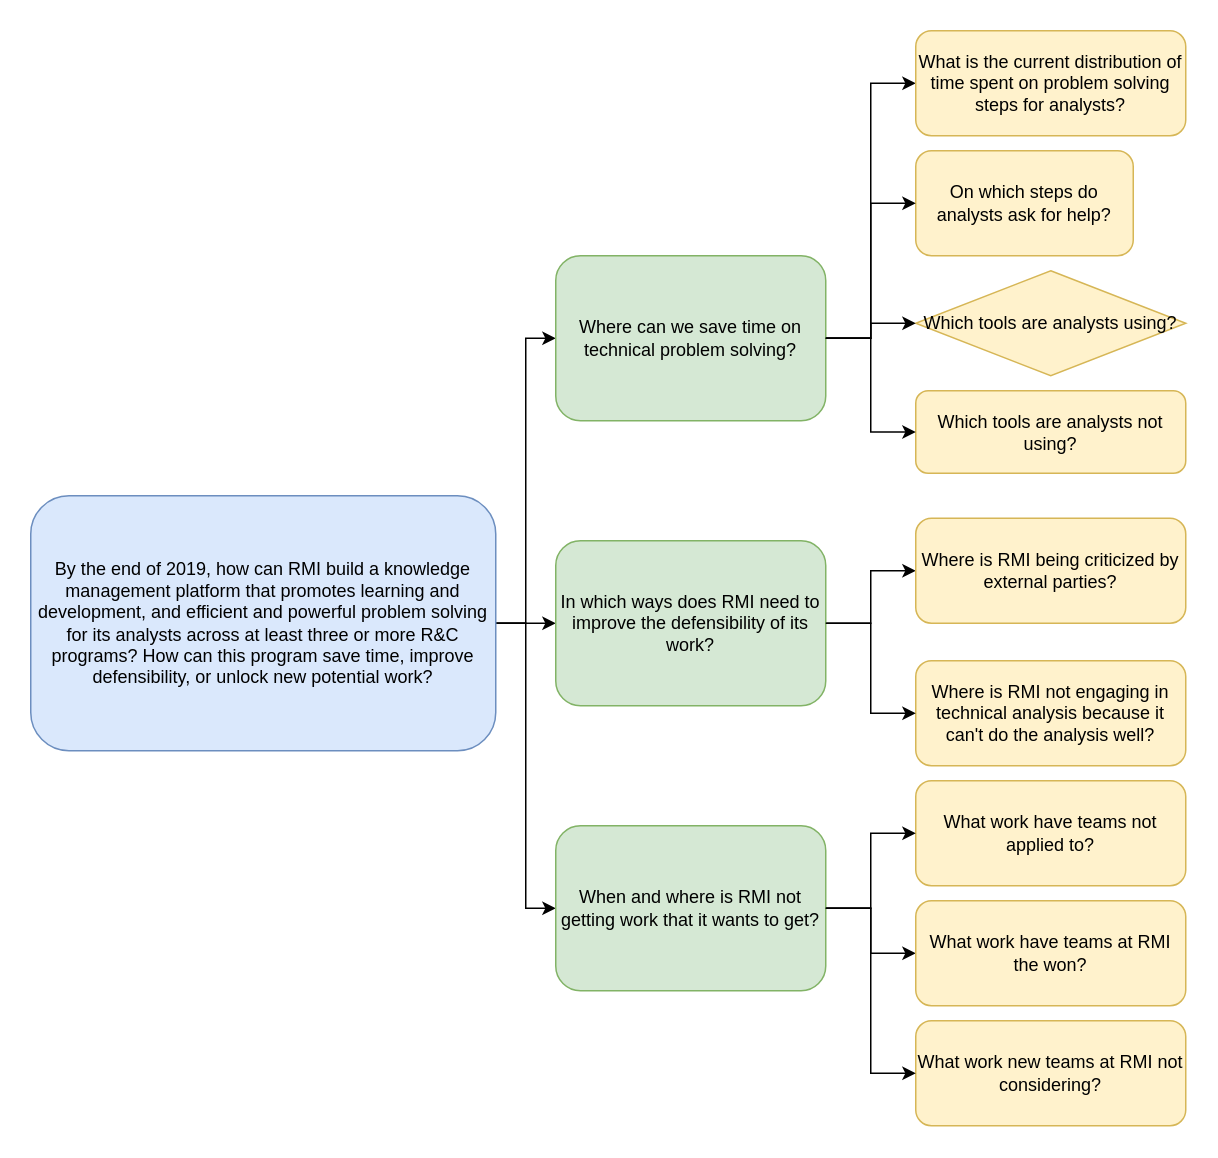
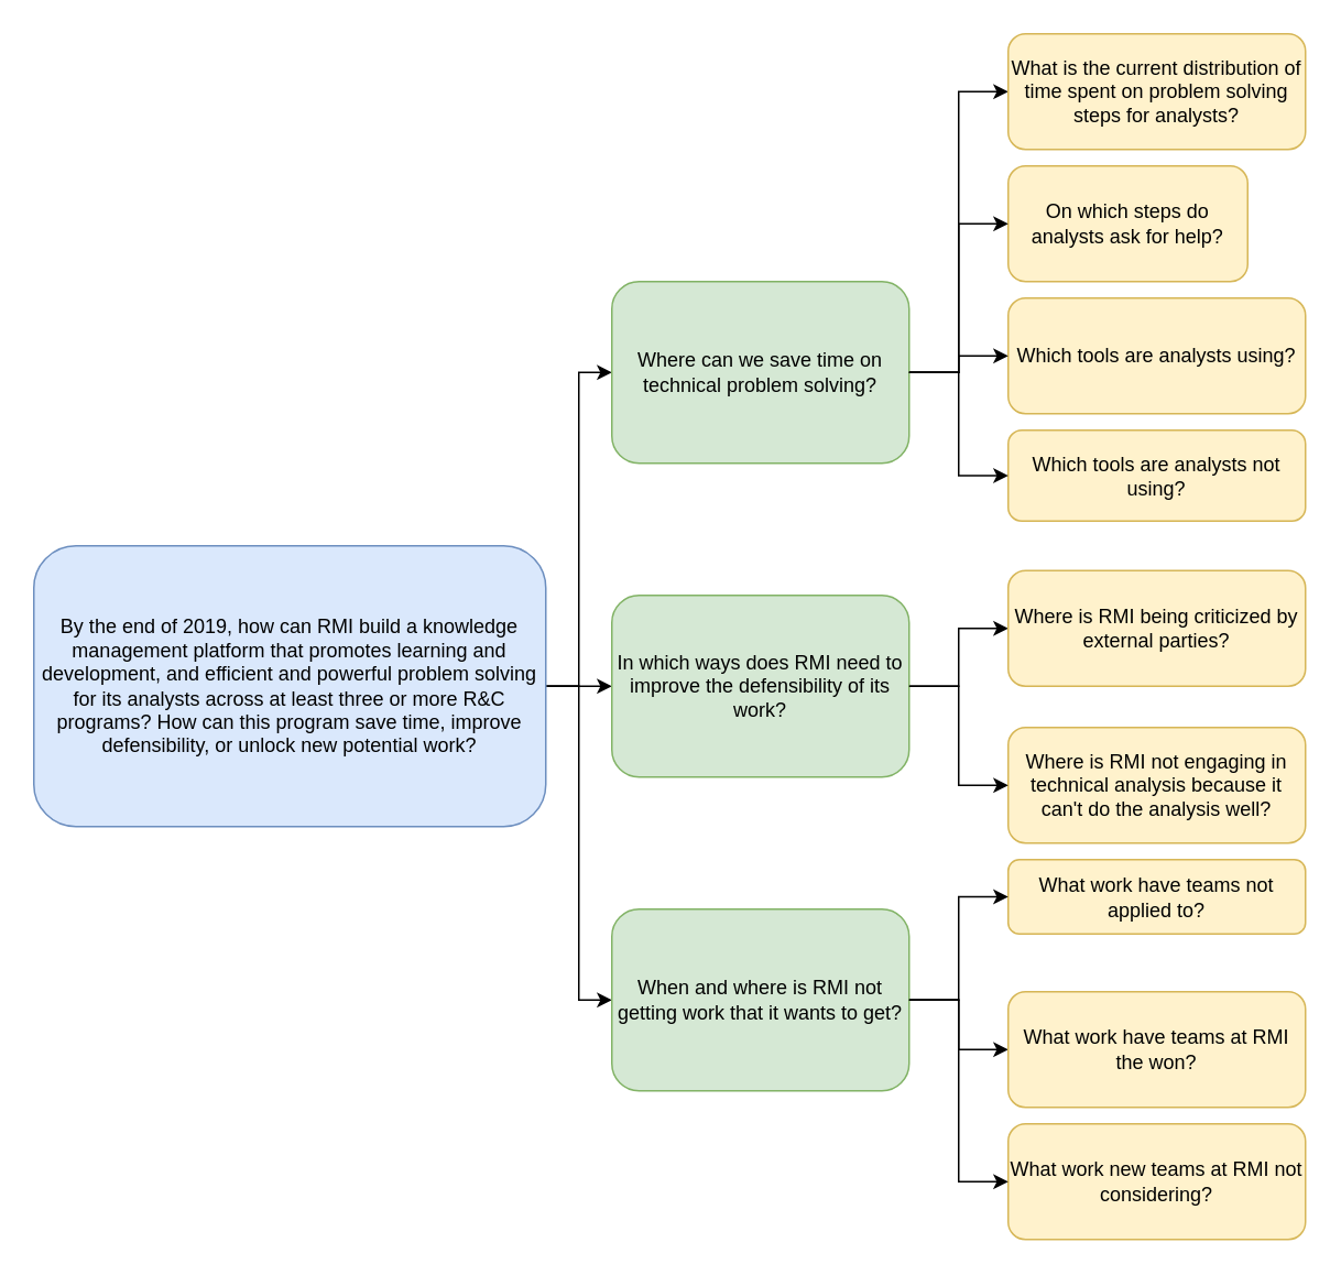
  <mxCell id="0" />
  <mxCell id="1" parent="0" />
  <mxCell id="2" value="" style="edgeStyle=orthogonalEdgeStyle;rounded=0;orthogonalLoop=1;jettySize=auto;html=1;" edge="1" parent="1" source="5" target="13"><mxGeometry relative="1" as="geometry" /></mxCell>
  <mxCell id="3" value="" style="edgeStyle=orthogonalEdgeStyle;rounded=0;orthogonalLoop=1;jettySize=auto;html=1;entryX=0;entryY=0.5;entryDx=0;entryDy=0;" edge="1" parent="1" source="5" target="7"><mxGeometry relative="1" as="geometry"><mxPoint x="360" y="220" as="targetPoint" /></mxGeometry></mxCell>
  <mxCell id="4" value="" style="edgeStyle=orthogonalEdgeStyle;rounded=0;orthogonalLoop=1;jettySize=auto;html=1;entryX=0;entryY=0.5;entryDx=0;entryDy=0;" edge="1" parent="1" source="5" target="15"><mxGeometry relative="1" as="geometry"><mxPoint x="175" y="580" as="targetPoint" /></mxGeometry></mxCell>
  <mxCell id="5" value="By the end of 2019, how can RMI build a knowledge management platform that promotes learning and development, and efficient and powerful problem solving for its analysts across at least three or more R&amp;amp;C programs? How can this program save time, improve defensibility, or unlock new potential work?" style="rounded=1;whiteSpace=wrap;html=1;fillColor=#dae8fc;strokeColor=#6c8ebf;" vertex="1" parent="1"><mxGeometry x="20" y="330" width="310" height="170" as="geometry" /></mxCell>
  <mxCell id="6" value="" style="edgeStyle=orthogonalEdgeStyle;rounded=0;orthogonalLoop=1;jettySize=auto;html=1;entryX=0;entryY=0.5;entryDx=0;entryDy=0;" edge="1" parent="1" source="7" target="8"><mxGeometry relative="1" as="geometry" /></mxCell>
  <mxCell id="7" value="Where can we save time on technical problem solving?" style="rounded=1;whiteSpace=wrap;html=1;fillColor=#d5e8d4;strokeColor=#82b366;" vertex="1" parent="1"><mxGeometry x="370" y="170" width="180" height="110" as="geometry" /></mxCell>
  <mxCell id="8" value="What is the current distribution of time spent on problem solving steps for analysts?" style="rounded=1;whiteSpace=wrap;html=1;fillColor=#fff2cc;strokeColor=#d6b656;" vertex="1" parent="1"><mxGeometry x="610" y="20" width="180" height="70" as="geometry" /></mxCell>
  <mxCell id="9" value="On which steps do analysts ask for help?" style="rounded=1;whiteSpace=wrap;html=1;fillColor=#fff2cc;strokeColor=#d6b656;" vertex="1" parent="1"><mxGeometry x="610" y="100" width="145" height="70" as="geometry" /></mxCell>
- <mxCell id="10" value="Which tools are analysts using?" style="rhombus;whiteSpace=wrap;html=1;fillColor=#fff2cc;strokeColor=#d6b656;" vertex="1" parent="1"><mxGeometry x="610" y="180" width="180" height="70" as="geometry" /></mxCell>
+ <mxCell id="10" value="Which tools are analysts using?" style="rounded=1;whiteSpace=wrap;html=1;fillColor=#fff2cc;strokeColor=#d6b656;" vertex="1" parent="1"><mxGeometry x="610" y="180" width="180" height="70" as="geometry" /></mxCell>
  <mxCell id="11" value="Which tools are analysts not using?" style="rounded=1;whiteSpace=wrap;html=1;fillColor=#fff2cc;strokeColor=#d6b656;" vertex="1" parent="1"><mxGeometry x="610" y="260" width="180" height="55" as="geometry" /></mxCell>
  <mxCell id="12" value="" style="edgeStyle=orthogonalEdgeStyle;rounded=0;orthogonalLoop=1;jettySize=auto;html=1;" edge="1" parent="1" source="13" target="16"><mxGeometry relative="1" as="geometry" /></mxCell>
  <mxCell id="13" value="In which ways does RMI need to improve the defensibility of its work?" style="rounded=1;whiteSpace=wrap;html=1;fillColor=#d5e8d4;strokeColor=#82b366;" vertex="1" parent="1"><mxGeometry x="370" y="360" width="180" height="110" as="geometry" /></mxCell>
  <mxCell id="14" value="" style="edgeStyle=orthogonalEdgeStyle;rounded=0;orthogonalLoop=1;jettySize=auto;html=1;" edge="1" parent="1" source="15" target="19"><mxGeometry relative="1" as="geometry" /></mxCell>
  <mxCell id="15" value="When and where is RMI not getting work that it wants to get?" style="rounded=1;whiteSpace=wrap;html=1;fillColor=#d5e8d4;strokeColor=#82b366;" vertex="1" parent="1"><mxGeometry x="370" y="550" width="180" height="110" as="geometry" /></mxCell>
  <mxCell id="16" value="Where is RMI being criticized by external parties?" style="rounded=1;whiteSpace=wrap;html=1;fillColor=#fff2cc;strokeColor=#d6b656;" vertex="1" parent="1"><mxGeometry x="610" y="345" width="180" height="70" as="geometry" /></mxCell>
  <mxCell id="17" value="Where is RMI not engaging in technical analysis because it can't do the analysis well?" style="rounded=1;whiteSpace=wrap;html=1;fillColor=#fff2cc;strokeColor=#d6b656;" vertex="1" parent="1"><mxGeometry x="610" y="440" width="180" height="70" as="geometry" /></mxCell>
- <mxCell id="18" value="What work have teams not applied to?" style="rounded=1;whiteSpace=wrap;html=1;fillColor=#fff2cc;strokeColor=#d6b656;" vertex="1" parent="1"><mxGeometry x="610" y="520" width="180" height="70" as="geometry" /></mxCell>
+ <mxCell id="18" value="What work have teams not applied to?" style="rounded=1;whiteSpace=wrap;html=1;fillColor=#fff2cc;strokeColor=#d6b656;" vertex="1" parent="1"><mxGeometry x="610" y="520" width="180" height="45" as="geometry" /></mxCell>
  <mxCell id="19" value="What work have teams at RMI the won?" style="rounded=1;whiteSpace=wrap;html=1;fillColor=#fff2cc;strokeColor=#d6b656;" vertex="1" parent="1"><mxGeometry x="610" y="600" width="180" height="70" as="geometry" /></mxCell>
  <mxCell id="20" value="What work new teams at RMI not considering?" style="rounded=1;whiteSpace=wrap;html=1;fillColor=#fff2cc;strokeColor=#d6b656;" vertex="1" parent="1"><mxGeometry x="610" y="680" width="180" height="70" as="geometry" /></mxCell>
  <mxCell id="21" value="" style="edgeStyle=orthogonalEdgeStyle;rounded=0;orthogonalLoop=1;jettySize=auto;html=1;entryX=0;entryY=0.5;entryDx=0;entryDy=0;exitX=1;exitY=0.5;exitDx=0;exitDy=0;" edge="1" parent="1" source="7" target="9"><mxGeometry relative="1" as="geometry"><mxPoint x="560" y="234.667" as="sourcePoint" /><mxPoint x="620" y="64.667" as="targetPoint" /></mxGeometry></mxCell>
  <mxCell id="22" value="" style="edgeStyle=orthogonalEdgeStyle;rounded=0;orthogonalLoop=1;jettySize=auto;html=1;entryX=0;entryY=0.5;entryDx=0;entryDy=0;exitX=1;exitY=0.5;exitDx=0;exitDy=0;" edge="1" parent="1" source="7" target="10"><mxGeometry relative="1" as="geometry"><mxPoint x="570" y="244.667" as="sourcePoint" /><mxPoint x="630" y="74.667" as="targetPoint" /></mxGeometry></mxCell>
  <mxCell id="23" value="" style="edgeStyle=orthogonalEdgeStyle;rounded=0;orthogonalLoop=1;jettySize=auto;html=1;entryX=0;entryY=0.5;entryDx=0;entryDy=0;exitX=1;exitY=0.5;exitDx=0;exitDy=0;" edge="1" parent="1" source="7" target="11"><mxGeometry relative="1" as="geometry"><mxPoint x="580" y="254.667" as="sourcePoint" /><mxPoint x="640" y="84.667" as="targetPoint" /></mxGeometry></mxCell>
  <mxCell id="24" value="" style="edgeStyle=orthogonalEdgeStyle;rounded=0;orthogonalLoop=1;jettySize=auto;html=1;entryX=0;entryY=0.5;entryDx=0;entryDy=0;exitX=1;exitY=0.5;exitDx=0;exitDy=0;" edge="1" parent="1" source="13" target="17"><mxGeometry relative="1" as="geometry"><mxPoint x="560" y="424.667" as="sourcePoint" /><mxPoint x="620" y="404.667" as="targetPoint" /></mxGeometry></mxCell>
  <mxCell id="25" value="" style="edgeStyle=orthogonalEdgeStyle;rounded=0;orthogonalLoop=1;jettySize=auto;html=1;exitX=1;exitY=0.5;exitDx=0;exitDy=0;entryX=0;entryY=0.5;entryDx=0;entryDy=0;" edge="1" parent="1" source="15" target="18"><mxGeometry relative="1" as="geometry"><mxPoint x="560" y="614.667" as="sourcePoint" /><mxPoint x="620" y="644.667" as="targetPoint" /></mxGeometry></mxCell>
  <mxCell id="26" value="" style="edgeStyle=orthogonalEdgeStyle;rounded=0;orthogonalLoop=1;jettySize=auto;html=1;exitX=1;exitY=0.5;exitDx=0;exitDy=0;entryX=0;entryY=0.5;entryDx=0;entryDy=0;" edge="1" parent="1" source="15" target="20"><mxGeometry relative="1" as="geometry"><mxPoint x="570" y="624.667" as="sourcePoint" /><mxPoint x="630" y="654.667" as="targetPoint" /></mxGeometry></mxCell>
